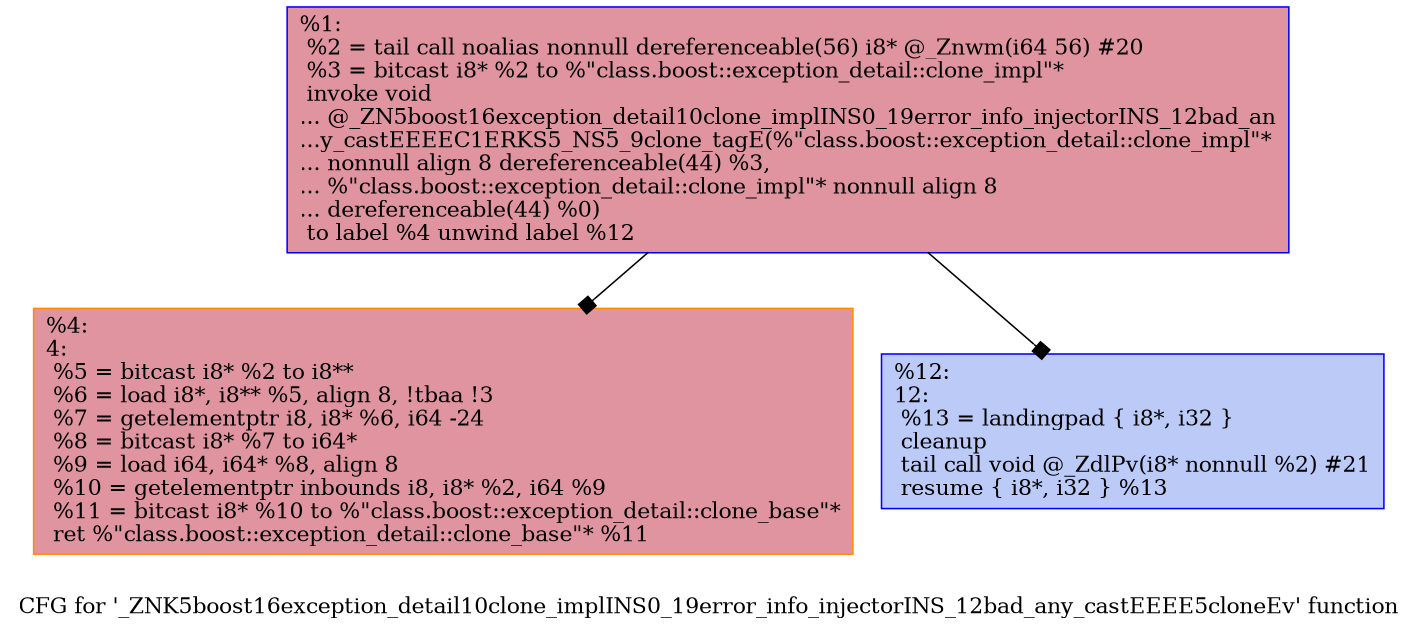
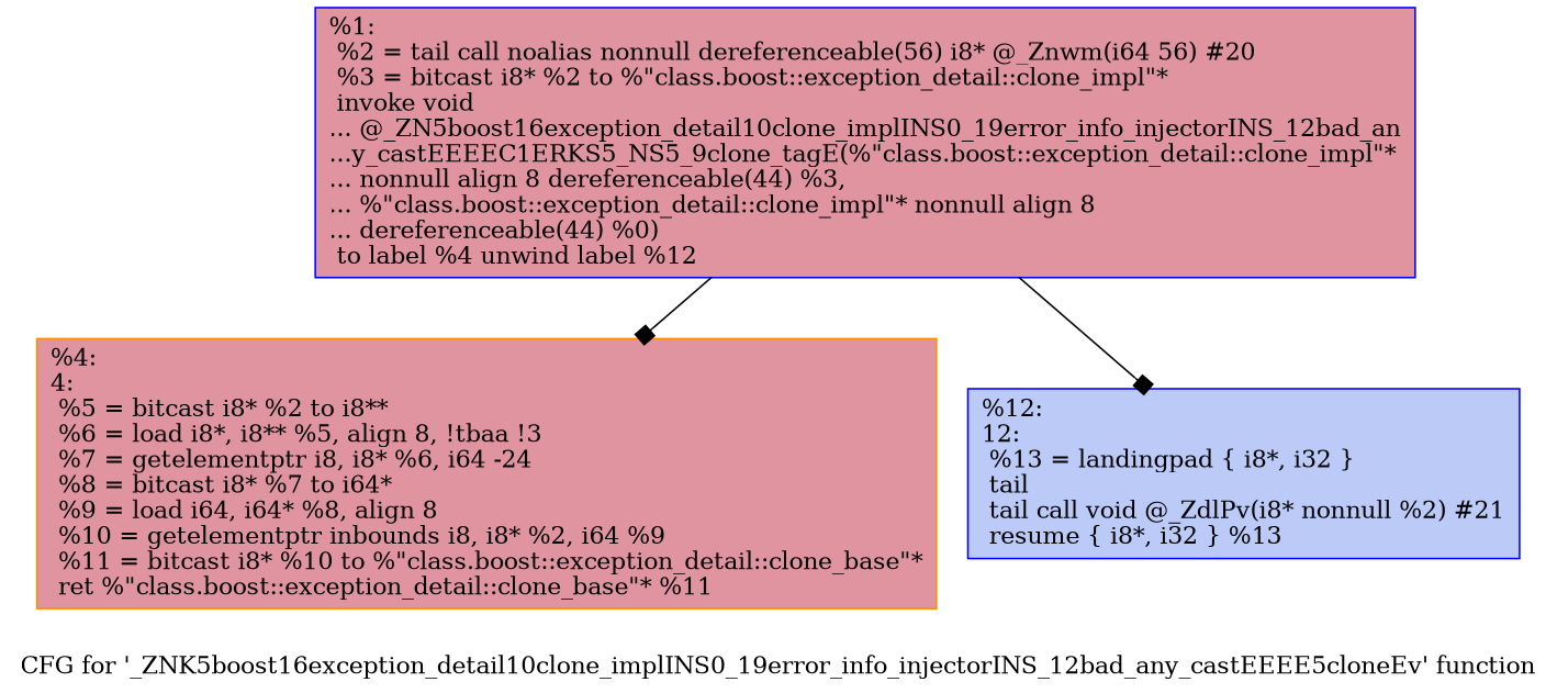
  digraph {
    label="CFG for '_ZNK5boost16exception_detail10clone_implINS0_19error_info_injectorINS_12bad_any_castEEEE5cloneEv' function"
    node [color=blue fillcolor="#b70d2870" shape=record style=filled]
    edge [arrowhead=box]
    n1 [label="{%1:\l  %2 = tail call noalias nonnull dereferenceable(56) i8* @_Znwm(i64 56) #20\l  %3 = bitcast i8* %2 to %\"class.boost::exception_detail::clone_impl\"*\l  invoke void\l... @_ZN5boost16exception_detail10clone_implINS0_19error_info_injectorINS_12bad_an\l...y_castEEEEC1ERKS5_NS5_9clone_tagE(%\"class.boost::exception_detail::clone_impl\"*\l... nonnull align 8 dereferenceable(44) %3,\l... %\"class.boost::exception_detail::clone_impl\"* nonnull align 8\l... dereferenceable(44) %0)\l          to label %4 unwind label %12\l}"]
    n2 [color=darkorange label="{%4:\l4:                                                \l  %5 = bitcast i8* %2 to i8**\l  %6 = load i8*, i8** %5, align 8, !tbaa !3\l  %7 = getelementptr i8, i8* %6, i64 -24\l  %8 = bitcast i8* %7 to i64*\l  %9 = load i64, i64* %8, align 8\l  %10 = getelementptr inbounds i8, i8* %2, i64 %9\l  %11 = bitcast i8* %10 to %\"class.boost::exception_detail::clone_base\"*\l  ret %\"class.boost::exception_detail::clone_base\"* %11\l}"]
-   n3 [fillcolor="#6687ed70" label="{%12:\l12:                                               \l  %13 = landingpad \{ i8*, i32 \}\l          cleanup\l  tail call void @_ZdlPv(i8* nonnull %2) #21\l  resume \{ i8*, i32 \} %13\l}"]
+   n3 [fillcolor="#6687ed70" label="{%12:\l12:                                               \l  %13 = landingpad \{ i8*, i32 \}\l          tail\l  tail call void @_ZdlPv(i8* nonnull %2) #21\l  resume \{ i8*, i32 \} %13\l}"]
    n1 -> n2
    n1 -> n3
  }
